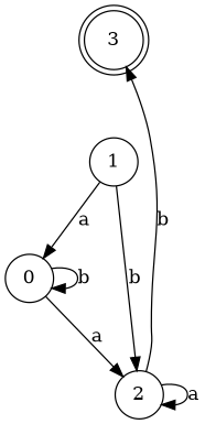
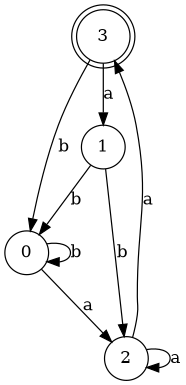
  digraph {
    node [shape=circle]
    edge [weigth=0.6]
    3 [shape=doublecircle]
    0
    1
    2
+   3 -> 0 [label=b]
+   3 -> 1 [label=a]
    0 -> 0 [label=b]
    0 -> 2 [label=a]
-   1 -> 0 [label=a]
+   1 -> 0 [label=b]
    1 -> 2 [label=b]
-   2 -> 3 [label=b]
+   2 -> 3 [label=a]
    2 -> 2 [label=a]
  }
